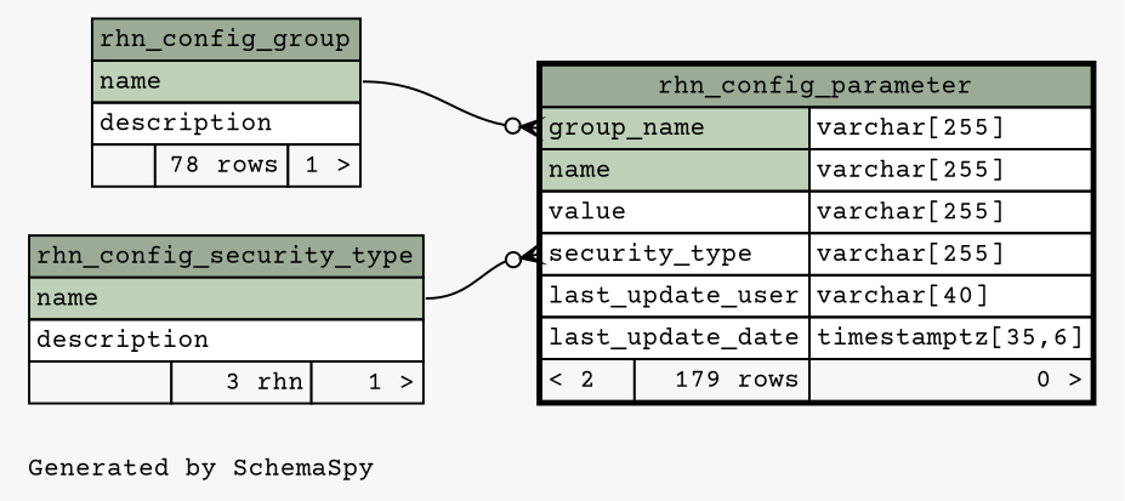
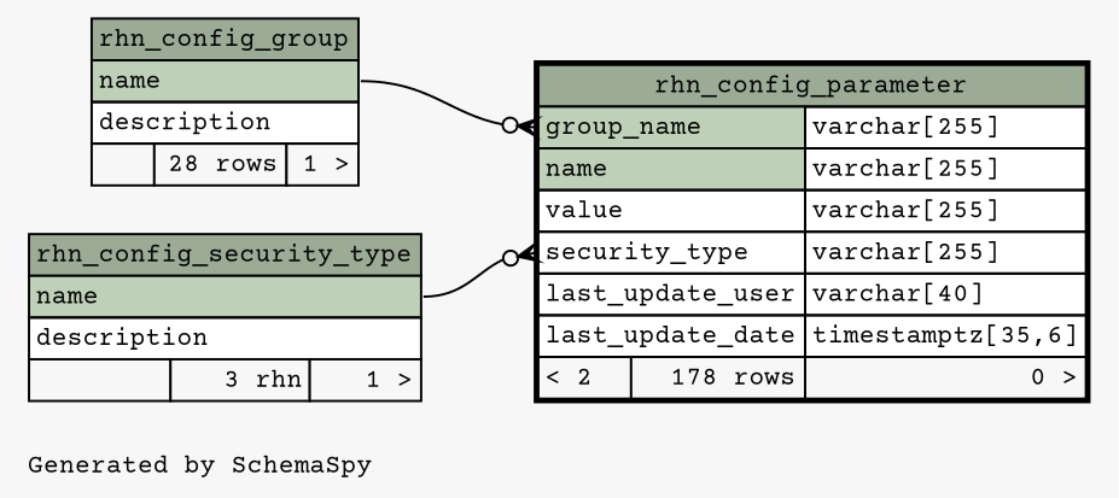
  digraph {
    bgcolor="#f7f7f7"
    fontname="Courier Prime"
    fontsize=11
    label="\nGenerated by SchemaSpy"
    labeljust=l
    nodesep=0.18
    rankdir=RL
    ranksep=0.46
    node [fontname="Courier Prime" fontsize=11 shape=plaintext]
    edge [arrowhead=none arrowsize=0.8 arrowtail=crowodot dir=back fontname="Courier Prime" headport="name:e"]
-   n1 [label=<     <TABLE BORDER="2" CELLBORDER="1" CELLSPACING="0" BGCOLOR="#ffffff">       <TR><TD COLSPAN="3" BGCOLOR="#9bab96" ALIGN="CENTER">rhn_config_parameter</TD></TR>       <TR><TD PORT="group_name" COLSPAN="2" BGCOLOR="#bed1b8" ALIGN="LEFT">group_name</TD><TD PORT="group_name.type" ALIGN="LEFT">varchar[255]</TD></TR>       <TR><TD PORT="name" COLSPAN="2" BGCOLOR="#bed1b8" ALIGN="LEFT">name</TD><TD PORT="name.type" ALIGN="LEFT">varchar[255]</TD></TR>       <TR><TD PORT="value" COLSPAN="2" ALIGN="LEFT">value</TD><TD PORT="value.type" ALIGN="LEFT">varchar[255]</TD></TR>       <TR><TD PORT="security_type" COLSPAN="2" ALIGN="LEFT">security_type</TD><TD PORT="security_type.type" ALIGN="LEFT">varchar[255]</TD></TR>       <TR><TD PORT="last_update_user" COLSPAN="2" ALIGN="LEFT">last_update_user</TD><TD PORT="last_update_user.type" ALIGN="LEFT">varchar[40]</TD></TR>       <TR><TD PORT="last_update_date" COLSPAN="2" ALIGN="LEFT">last_update_date</TD><TD PORT="last_update_date.type" ALIGN="LEFT">timestamptz[35,6]</TD></TR>       <TR><TD ALIGN="LEFT" BGCOLOR="#f7f7f7">&lt; 2</TD><TD ALIGN="RIGHT" BGCOLOR="#f7f7f7">179 rows</TD><TD ALIGN="RIGHT" BGCOLOR="#f7f7f7">0 &gt;</TD></TR>     </TABLE>>]
-   n2 [label=<     <TABLE BORDER="0" CELLBORDER="1" CELLSPACING="0" BGCOLOR="#ffffff">       <TR><TD COLSPAN="3" BGCOLOR="#9bab96" ALIGN="CENTER">rhn_config_group</TD></TR>       <TR><TD PORT="name" COLSPAN="3" BGCOLOR="#bed1b8" ALIGN="LEFT">name</TD></TR>       <TR><TD PORT="description" COLSPAN="3" ALIGN="LEFT">description</TD></TR>       <TR><TD ALIGN="LEFT" BGCOLOR="#f7f7f7">  </TD><TD ALIGN="RIGHT" BGCOLOR="#f7f7f7">78 rows</TD><TD ALIGN="RIGHT" BGCOLOR="#f7f7f7">1 &gt;</TD></TR>     </TABLE>>]
+   n1 [label=<     <TABLE BORDER="2" CELLBORDER="1" CELLSPACING="0" BGCOLOR="#ffffff">       <TR><TD COLSPAN="3" BGCOLOR="#9bab96" ALIGN="CENTER">rhn_config_parameter</TD></TR>       <TR><TD PORT="group_name" COLSPAN="2" BGCOLOR="#bed1b8" ALIGN="LEFT">group_name</TD><TD PORT="group_name.type" ALIGN="LEFT">varchar[255]</TD></TR>       <TR><TD PORT="name" COLSPAN="2" BGCOLOR="#bed1b8" ALIGN="LEFT">name</TD><TD PORT="name.type" ALIGN="LEFT">varchar[255]</TD></TR>       <TR><TD PORT="value" COLSPAN="2" ALIGN="LEFT">value</TD><TD PORT="value.type" ALIGN="LEFT">varchar[255]</TD></TR>       <TR><TD PORT="security_type" COLSPAN="2" ALIGN="LEFT">security_type</TD><TD PORT="security_type.type" ALIGN="LEFT">varchar[255]</TD></TR>       <TR><TD PORT="last_update_user" COLSPAN="2" ALIGN="LEFT">last_update_user</TD><TD PORT="last_update_user.type" ALIGN="LEFT">varchar[40]</TD></TR>       <TR><TD PORT="last_update_date" COLSPAN="2" ALIGN="LEFT">last_update_date</TD><TD PORT="last_update_date.type" ALIGN="LEFT">timestamptz[35,6]</TD></TR>       <TR><TD ALIGN="LEFT" BGCOLOR="#f7f7f7">&lt; 2</TD><TD ALIGN="RIGHT" BGCOLOR="#f7f7f7">178 rows</TD><TD ALIGN="RIGHT" BGCOLOR="#f7f7f7">0 &gt;</TD></TR>     </TABLE>>]
+   n2 [label=<     <TABLE BORDER="0" CELLBORDER="1" CELLSPACING="0" BGCOLOR="#ffffff">       <TR><TD COLSPAN="3" BGCOLOR="#9bab96" ALIGN="CENTER">rhn_config_group</TD></TR>       <TR><TD PORT="name" COLSPAN="3" BGCOLOR="#bed1b8" ALIGN="LEFT">name</TD></TR>       <TR><TD PORT="description" COLSPAN="3" ALIGN="LEFT">description</TD></TR>       <TR><TD ALIGN="LEFT" BGCOLOR="#f7f7f7">  </TD><TD ALIGN="RIGHT" BGCOLOR="#f7f7f7">28 rows</TD><TD ALIGN="RIGHT" BGCOLOR="#f7f7f7">1 &gt;</TD></TR>     </TABLE>>]
    n3 [label=<     <TABLE BORDER="0" CELLBORDER="1" CELLSPACING="0" BGCOLOR="#ffffff">       <TR><TD COLSPAN="3" BGCOLOR="#9bab96" ALIGN="CENTER">rhn_config_security_type</TD></TR>       <TR><TD PORT="name" COLSPAN="3" BGCOLOR="#bed1b8" ALIGN="LEFT">name</TD></TR>       <TR><TD PORT="description" COLSPAN="3" ALIGN="LEFT">description</TD></TR>       <TR><TD ALIGN="LEFT" BGCOLOR="#f7f7f7">  </TD><TD ALIGN="RIGHT" BGCOLOR="#f7f7f7">3 rhn</TD><TD ALIGN="RIGHT" BGCOLOR="#f7f7f7">1 &gt;</TD></TR>     </TABLE>>]
    n1 -> n2 [tailport="group_name:w"]
    n1 -> n3 [tailport="security_type:w"]
  }
